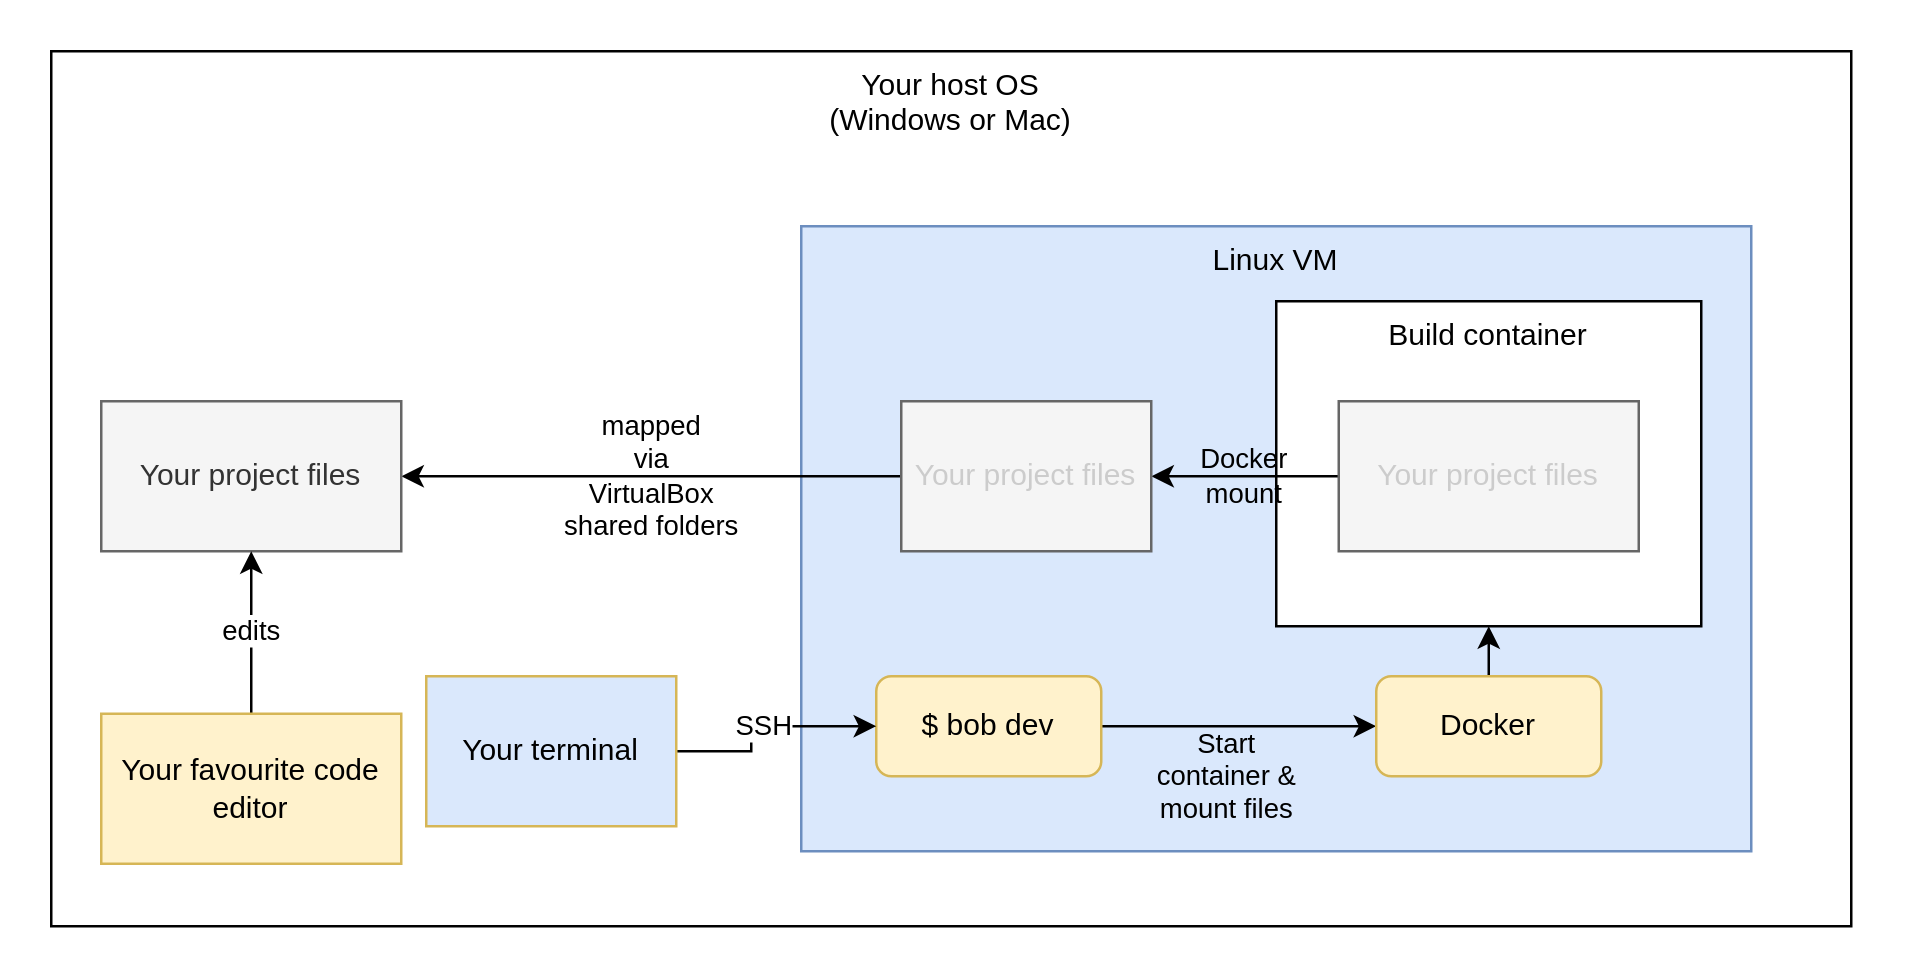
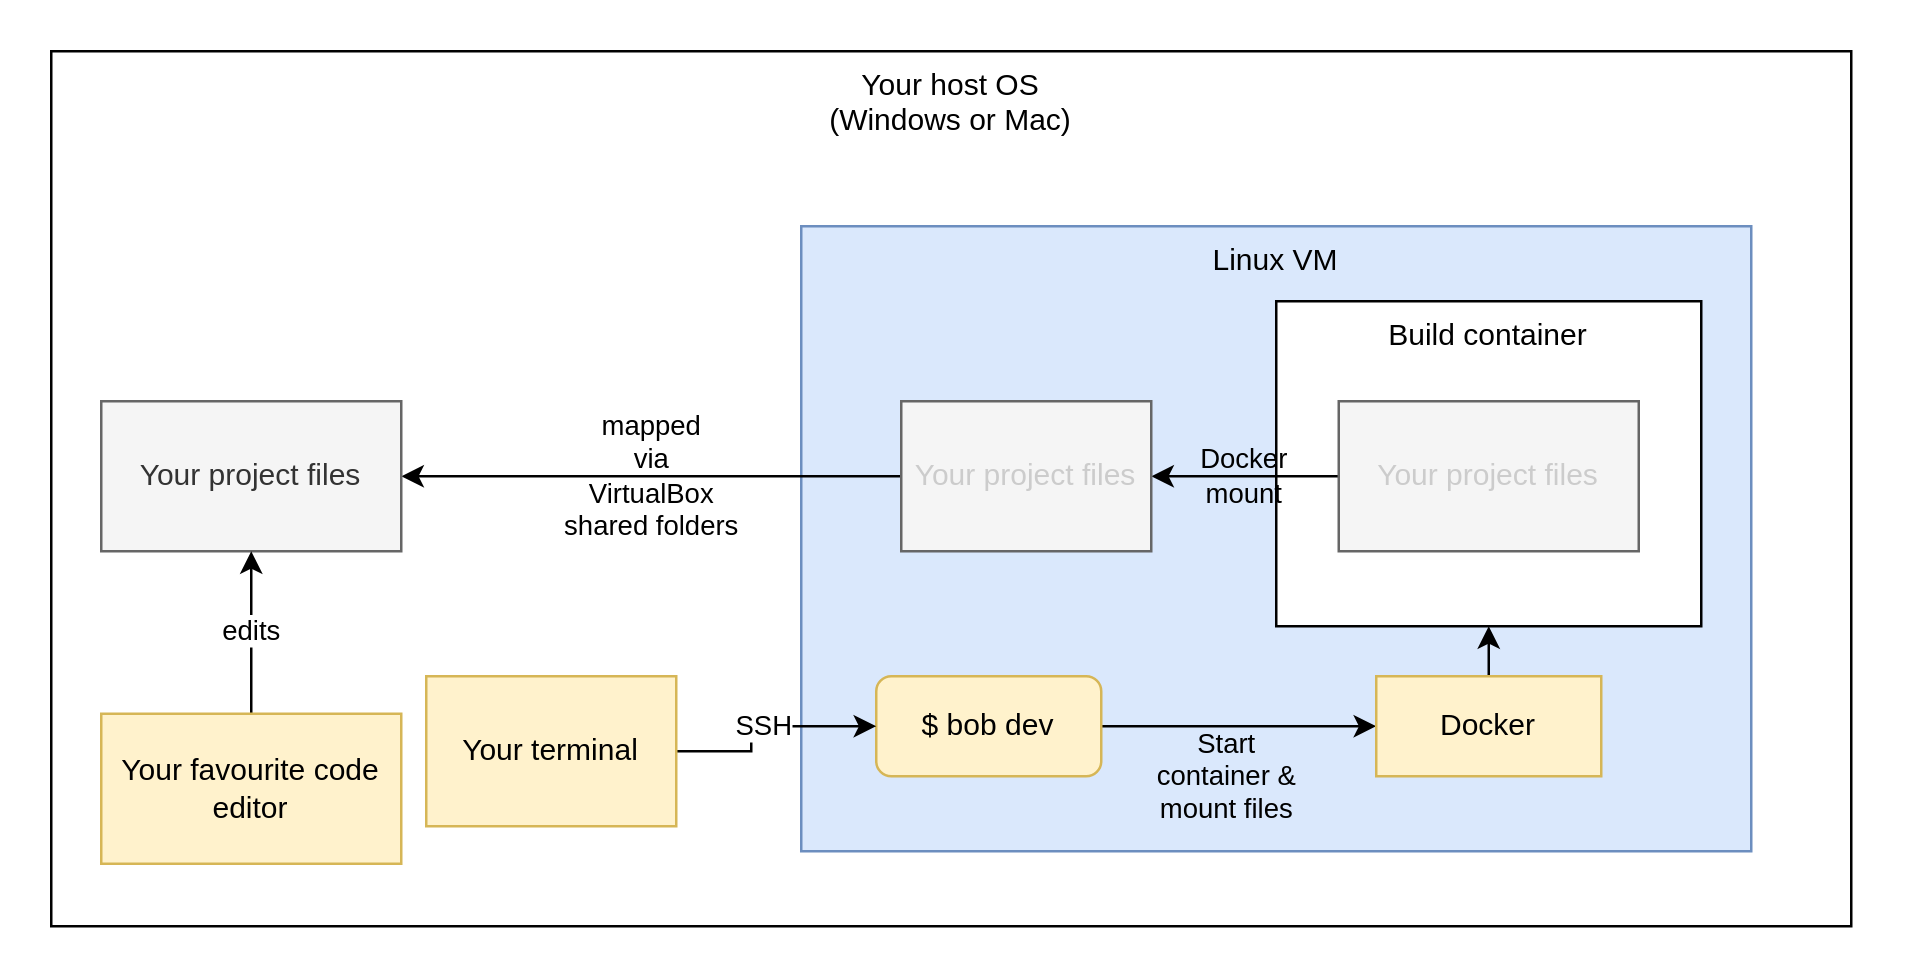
  <mxCell id="0" />
  <mxCell id="1" parent="0" />
  <mxCell id="2" value="Your host OS&lt;br&gt;(Windows or Mac)" style="rounded=0;whiteSpace=wrap;html=1;verticalAlign=top;" vertex="1" parent="1"><mxGeometry x="20" y="20" width="720" height="350" as="geometry" /></mxCell>
  <mxCell id="3" value="Linux VM" style="rounded=0;whiteSpace=wrap;html=1;verticalAlign=top;fillColor=#dae8fc;strokeColor=#6c8ebf;" vertex="1" parent="1"><mxGeometry x="320" y="90" width="380" height="250" as="geometry" /></mxCell>
  <mxCell id="4" value="Build container" style="rounded=0;whiteSpace=wrap;html=1;verticalAlign=top;" vertex="1" parent="1"><mxGeometry x="510" y="120" width="170" height="130" as="geometry" /></mxCell>
  <mxCell id="5" value="Docker&lt;br&gt;mount" style="edgeStyle=orthogonalEdgeStyle;rounded=0;orthogonalLoop=1;jettySize=auto;html=1;exitX=0;exitY=0.5;exitDx=0;exitDy=0;entryX=1;entryY=0.5;entryDx=0;entryDy=0;labelBackgroundColor=none;" edge="1" parent="1" source="6" target="8"><mxGeometry relative="1" as="geometry" /></mxCell>
  <mxCell id="6" value="Your project files" style="rounded=0;whiteSpace=wrap;html=1;fillColor=#f5f5f5;strokeColor=#666666;fontColor=#CCCCCC;" vertex="1" parent="1"><mxGeometry x="535" y="160" width="120" height="60" as="geometry" /></mxCell>
  <mxCell id="7" value="mapped&lt;br&gt;via&lt;br&gt;VirtualBox&lt;br&gt;shared folders" style="edgeStyle=orthogonalEdgeStyle;rounded=0;orthogonalLoop=1;jettySize=auto;html=1;exitX=0;exitY=0.5;exitDx=0;exitDy=0;entryX=1;entryY=0.5;entryDx=0;entryDy=0;labelBackgroundColor=none;" edge="1" parent="1" source="8" target="9"><mxGeometry relative="1" as="geometry" /></mxCell>
  <mxCell id="8" value="Your project files" style="rounded=0;whiteSpace=wrap;html=1;fillColor=#f5f5f5;strokeColor=#666666;fontColor=#CCCCCC;" vertex="1" parent="1"><mxGeometry x="360" y="160" width="100" height="60" as="geometry" /></mxCell>
  <mxCell id="9" value="Your project files" style="rounded=0;whiteSpace=wrap;html=1;fillColor=#f5f5f5;strokeColor=#666666;fontColor=#333333;" vertex="1" parent="1"><mxGeometry x="40" y="160" width="120" height="60" as="geometry" /></mxCell>
  <mxCell id="10" value="edits" style="edgeStyle=orthogonalEdgeStyle;rounded=0;orthogonalLoop=1;jettySize=auto;html=1;exitX=0.5;exitY=0;exitDx=0;exitDy=0;entryX=0.5;entryY=1;entryDx=0;entryDy=0;" edge="1" parent="1" source="11" target="9"><mxGeometry relative="1" as="geometry" /></mxCell>
  <mxCell id="11" value="Your favourite code editor" style="rounded=0;whiteSpace=wrap;html=1;fillColor=#fff2cc;strokeColor=#d6b656;" vertex="1" parent="1"><mxGeometry x="40" y="285" width="120" height="60" as="geometry" /></mxCell>
  <mxCell id="12" value="Start&lt;br&gt;container &amp;amp;&lt;br&gt;mount files" style="edgeStyle=orthogonalEdgeStyle;rounded=0;orthogonalLoop=1;jettySize=auto;html=1;exitX=1;exitY=0.5;exitDx=0;exitDy=0;entryX=0;entryY=0.5;entryDx=0;entryDy=0;labelBackgroundColor=none;" edge="1" parent="1" source="13" target="15"><mxGeometry x="-0.091" y="-20" relative="1" as="geometry"><mxPoint as="offset" /></mxGeometry></mxCell>
  <mxCell id="13" value="$ bob dev" style="whiteSpace=wrap;html=1;fillColor=#fff2cc;strokeColor=#d6b656;rounded=1;" vertex="1" parent="1"><mxGeometry x="350" y="270" width="90" height="40" as="geometry" /></mxCell>
  <mxCell id="14" style="edgeStyle=orthogonalEdgeStyle;rounded=0;orthogonalLoop=1;jettySize=auto;html=1;exitX=0.5;exitY=0;exitDx=0;exitDy=0;entryX=0.5;entryY=1;entryDx=0;entryDy=0;labelBackgroundColor=none;" edge="1" parent="1" source="15" target="4"><mxGeometry relative="1" as="geometry" /></mxCell>
- <mxCell id="15" value="Docker" style="whiteSpace=wrap;html=1;fillColor=#fff2cc;strokeColor=#d6b656;rounded=1;" vertex="1" parent="1"><mxGeometry x="550" y="270" width="90" height="40" as="geometry" /></mxCell>
+ <mxCell id="15" value="Docker" style="rounded=0;whiteSpace=wrap;html=1;fillColor=#fff2cc;strokeColor=#d6b656;" vertex="1" parent="1"><mxGeometry x="550" y="270" width="90" height="40" as="geometry" /></mxCell>
  <mxCell id="16" value="SSH" style="edgeStyle=orthogonalEdgeStyle;rounded=0;orthogonalLoop=1;jettySize=auto;html=1;exitX=1;exitY=0.5;exitDx=0;exitDy=0;labelBackgroundColor=#ffffff;" edge="1" parent="1" source="17" target="13"><mxGeometry relative="1" as="geometry"><Array as="points"><mxPoint x="300" y="300" /><mxPoint x="300" y="290" /></Array></mxGeometry></mxCell>
- <mxCell id="17" value="Your terminal" style="rounded=0;whiteSpace=wrap;html=1;fillColor=#dae8fc;strokeColor=#d6b656;" vertex="1" parent="1"><mxGeometry x="170" y="270" width="100" height="60" as="geometry" /></mxCell>
+ <mxCell id="17" value="Your terminal" style="rounded=0;whiteSpace=wrap;html=1;fillColor=#fff2cc;strokeColor=#d6b656;" vertex="1" parent="1"><mxGeometry x="170" y="270" width="100" height="60" as="geometry" /></mxCell>
